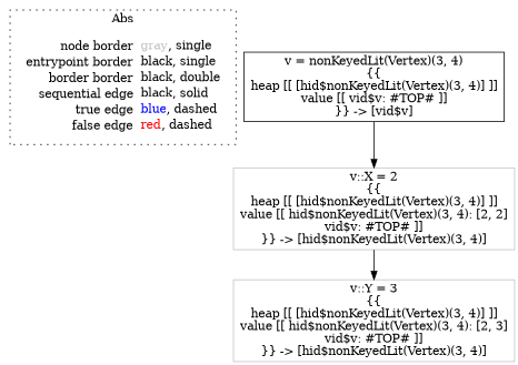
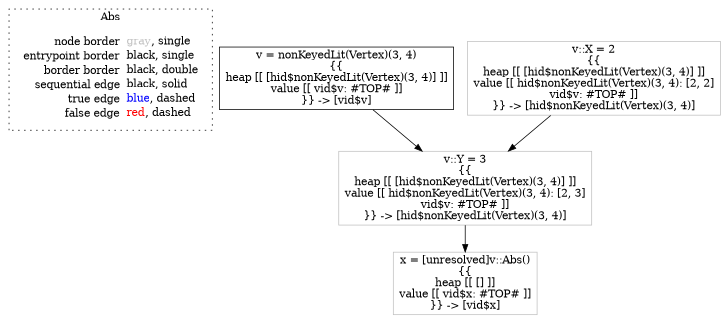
  digraph {
    node [shape=rect color=gray]
    edge [color=black]
    n1 [label=<<table border="0" cellpadding="2" cellspacing="0" cellborder="0"><tr><td align="right">node border&nbsp;</td><td align="left"><font color="gray">gray</font>, single</td></tr><tr><td align="right">entrypoint border&nbsp;</td><td align="left"><font color="black">black</font>, single</td></tr><tr><td align="right">border border&nbsp;</td><td align="left"><font color="black">black</font>, double</td></tr><tr><td align="right">sequential edge&nbsp;</td><td align="left"><font color="black">black</font>, solid</td></tr><tr><td align="right">true edge&nbsp;</td><td align="left"><font color="blue">blue</font>, dashed</td></tr><tr><td align="right">false edge&nbsp;</td><td align="left"><font color="red">red</font>, dashed</td></tr></table>> shape=plaintext color=""]
    n2 [color=black label=<v = nonKeyedLit(Vertex)(3, 4)<BR/>{{<BR/>heap [[ [hid$nonKeyedLit(Vertex)(3, 4)] ]]<BR/>value [[ vid$v: #TOP# ]]<BR/>}} -&gt; [vid$v]>]
    n3 [label=<v::X = 2<BR/>{{<BR/>heap [[ [hid$nonKeyedLit(Vertex)(3, 4)] ]]<BR/>value [[ hid$nonKeyedLit(Vertex)(3, 4): [2, 2]<BR/>vid$v: #TOP# ]]<BR/>}} -&gt; [hid$nonKeyedLit(Vertex)(3, 4)]>]
    n4 [label=<v::Y = 3<BR/>{{<BR/>heap [[ [hid$nonKeyedLit(Vertex)(3, 4)] ]]<BR/>value [[ hid$nonKeyedLit(Vertex)(3, 4): [2, 3]<BR/>vid$v: #TOP# ]]<BR/>}} -&gt; [hid$nonKeyedLit(Vertex)(3, 4)]>]
+   n5 [label=<x = [unresolved]v::Abs()<BR/>{{<BR/>heap [[ [] ]]<BR/>value [[ vid$x: #TOP# ]]<BR/>}} -&gt; [vid$x]>]
    subgraph cluster_1 {
      label=Abs
      style=dotted
      n1
    }
-   n2 -> n3
+   n2 -> n4
    n3 -> n4
+   n4 -> n5
  }
